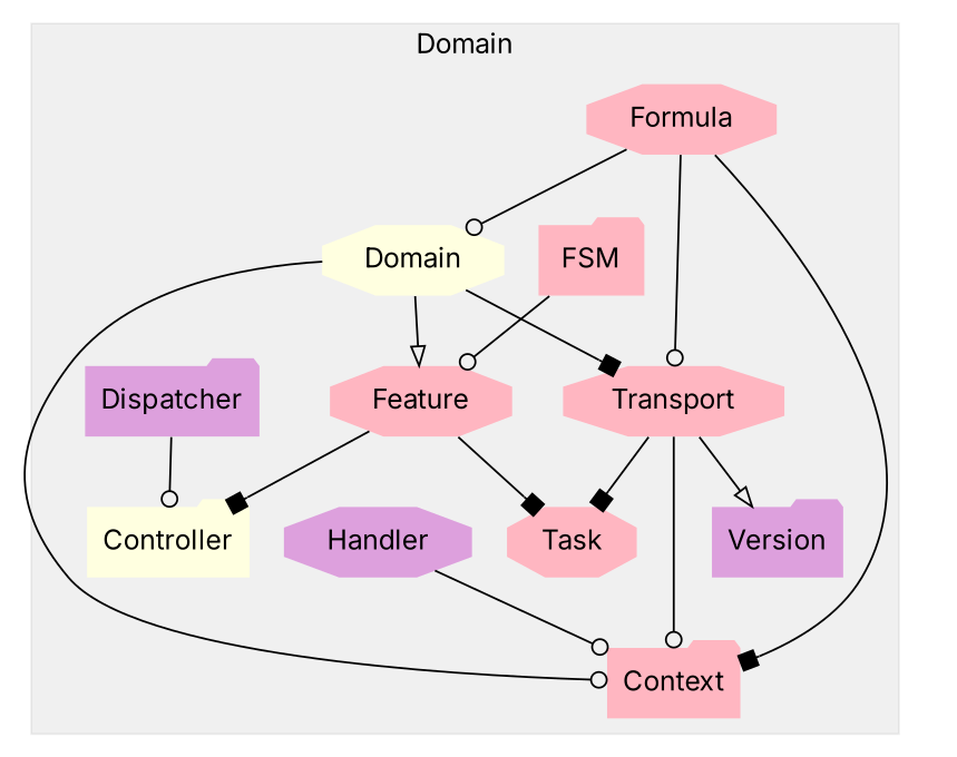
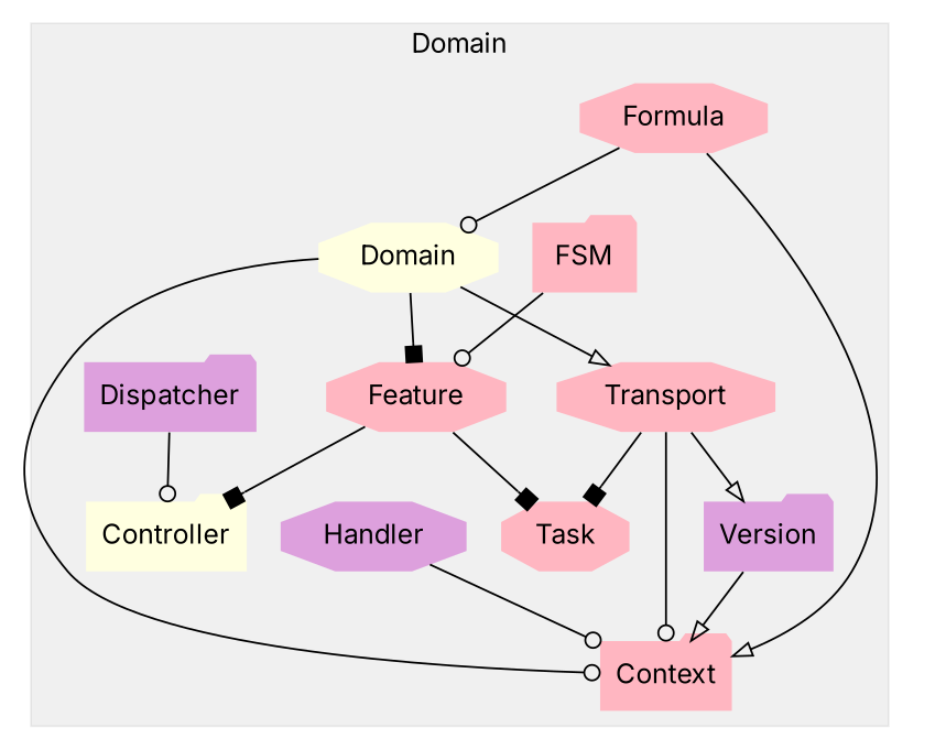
  digraph {
    fontname=Inter
    node [fillcolor=lightpink fontname=Inter penwidth=0 shape=octagon style=filled]
    edge [arrowhead=odot fontname=Inter]
    n1 [label=Context shape=folder]
    n2 [label=FSM shape=folder]
    n3 [label=Transport]
    n4 [label=Formula]
    n5 [fillcolor=lightyellow label=Domain]
    n6 [fillcolor=plum label=Version shape=folder]
    n7 [fillcolor=plum label=Handler]
    n8 [fillcolor=lightyellow label=Controller shape=folder]
    n9 [label=Task]
    n10 [fillcolor=plum label=Dispatcher shape=folder]
    n11 [label=Feature]
    subgraph cluster_1 {
      color="#0000000F"
      label=Domain
      style=filled
      n1
      n2
      n3
      n4
      n5
      n6
      n7
      n8
      n9
      n10
      n11
    }
    n2 -> n11
    n3 -> n1
    n3 -> n6 [arrowhead=onormal]
    n3 -> n9 [arrowhead=box]
-   n4 -> n1 [arrowhead=box]
-   n4 -> n3
+   n4 -> n1 [arrowhead=onormal]
    n4 -> n5
    n5 -> n1
-   n5 -> n3 [arrowhead=box]
-   n5 -> n11 [arrowhead=onormal]
+   n5 -> n3 [arrowhead=onormal]
+   n5 -> n11 [arrowhead=box]
+   n6 -> n1 [arrowhead=onormal]
    n7 -> n1
    n10 -> n8
    n11 -> n8 [arrowhead=box]
    n11 -> n9 [arrowhead=box]
  }
